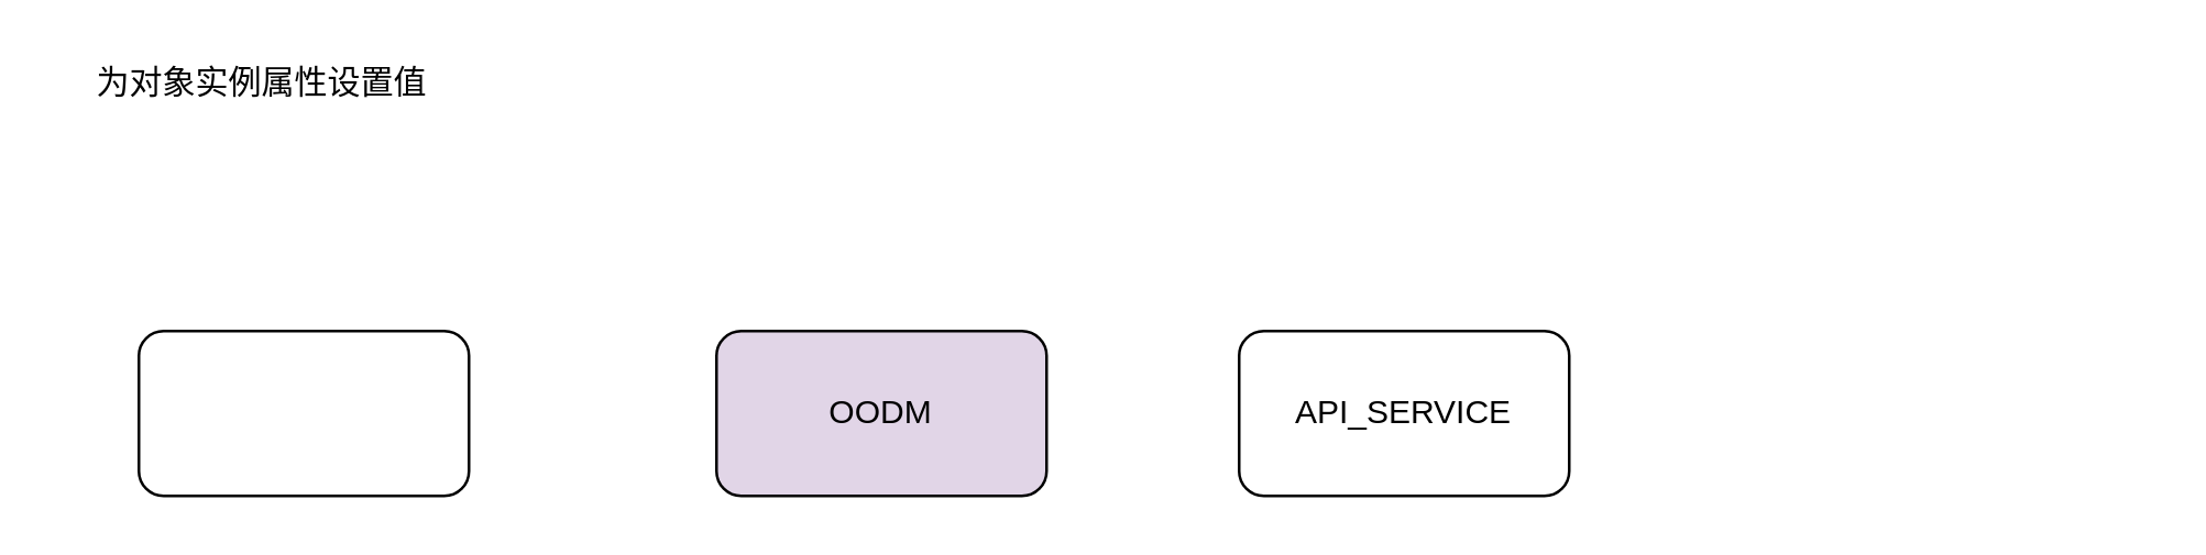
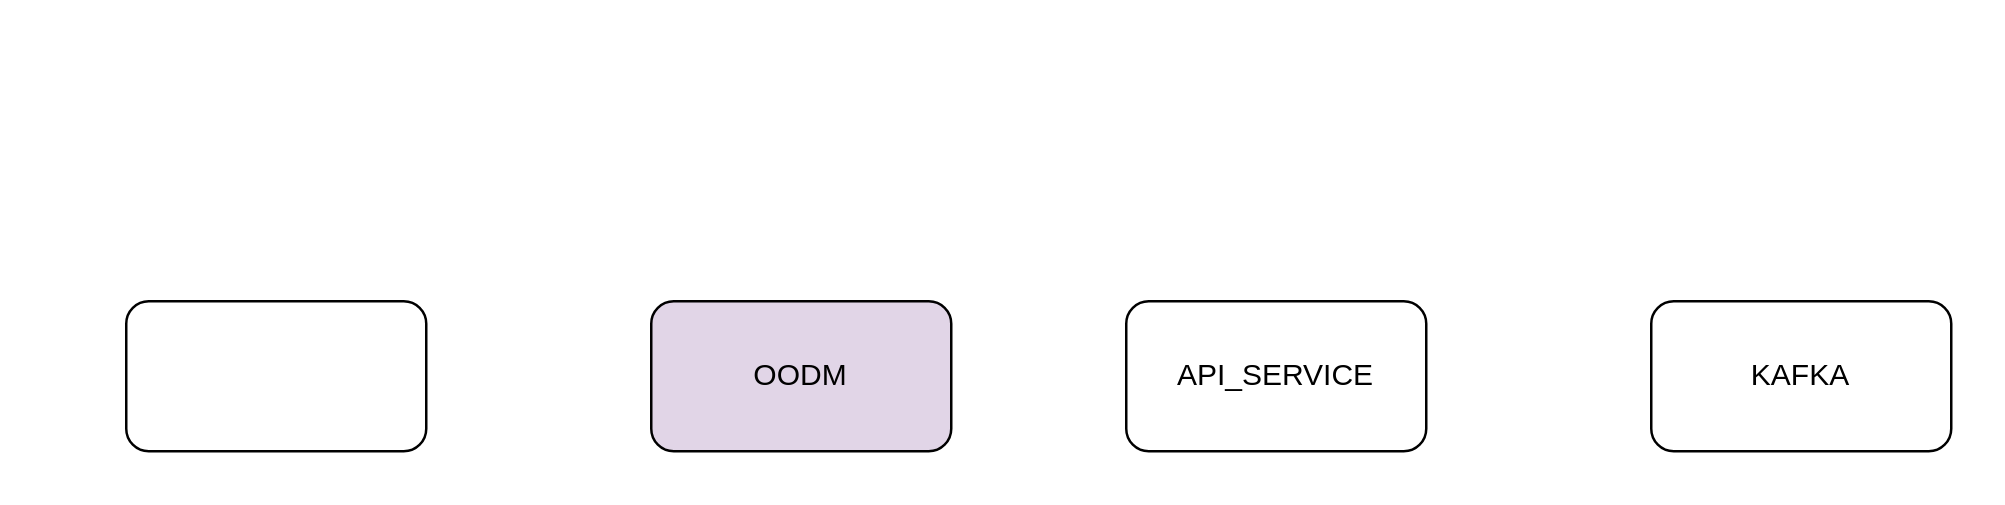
  <mxCell id="0" />
  <mxCell id="1" parent="0" />
  <mxCell id="2" value="" style="rounded=1;whiteSpace=wrap;html=1;" parent="1" vertex="1"><mxGeometry x="50" y="120" width="120" height="60" as="geometry" /></mxCell>
  <mxCell id="3" value="OODM" style="rounded=1;whiteSpace=wrap;html=1;fillColor=#e1d5e7;" parent="1" vertex="1"><mxGeometry x="260" y="120" width="120" height="60" as="geometry" /></mxCell>
  <mxCell id="4" value="API_SERVICE" style="rounded=1;whiteSpace=wrap;html=1;" parent="1" vertex="1"><mxGeometry x="450" y="120" width="120" height="60" as="geometry" /></mxCell>
- <mxCell id="6" value="为对象实例属性设置值" style="text;html=1;strokeColor=none;fillColor=none;align=center;verticalAlign=middle;whiteSpace=wrap;rounded=0;" vertex="1" parent="1"><mxGeometry x="20" y="20" width="150" height="20" as="geometry" /></mxCell>
+ <mxCell id="5" value="KAFKA" style="rounded=1;whiteSpace=wrap;html=1;" parent="1" vertex="1"><mxGeometry x="660" y="120" width="120" height="60" as="geometry" /></mxCell>
